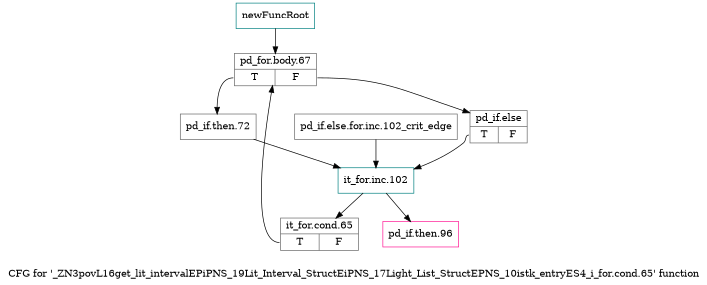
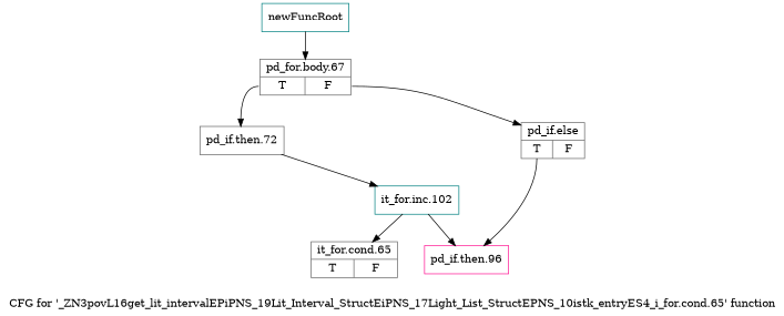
  digraph {
    label="CFG for '_ZN3povL16get_lit_intervalEPiPNS_19Lit_Interval_StructEiPNS_17Light_List_StructEPNS_10istk_entryES4_i_for.cond.65' function"
    node [color=gray40 shape=record]
    n1 [color=teal label="{newFuncRoot}"]
    n2 [label="{pd_for.body.67|{<s0>T|<s1>F}}"]
    n3 [label="{it_for.cond.65|{<s0>T|<s1>F}}"]
    n4 [label="{pd_if.then.72}"]
    n5 [label="{pd_if.else|{<s0>T|<s1>F}}"]
    n6 [color=teal label="{it_for.inc.102}"]
    n7 [color=deeppink label="{pd_if.then.96}"]
-   n8 [label="{pd_if.else.for.inc.102_crit_edge}"]
    n1 -> n2
    n2 -> n4 [tailport=s0]
    n2 -> n5 [tailport=s1]
-   n3 -> n2 [tailport=s0]
    n4 -> n6
-   n5 -> n6 [tailport=s0]
+   n5 -> n7 [tailport=s0]
    n6 -> n3
    n6 -> n7
-   n8 -> n6
  }
